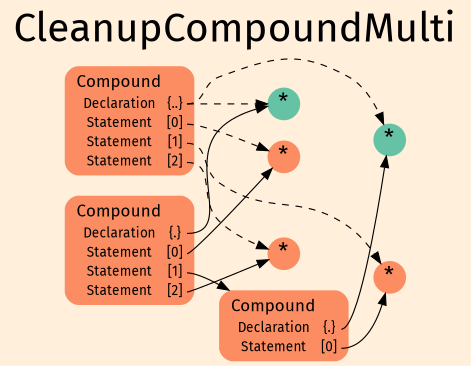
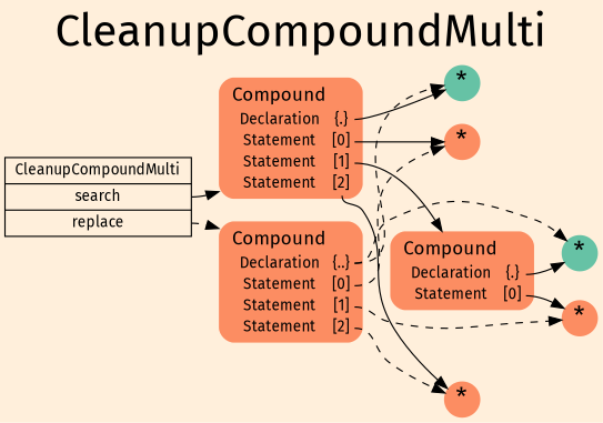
  digraph {
    bgcolor=antiquewhite1
    color=black
    fontcolor=black
    fontname="Fira Sans"
    fontsize=36
    label=CleanupCompoundMulti
    labelloc=t
    rankdir=LR
    ranksep=0.3
    node [fillcolor="/set28/2" fontname="Fira Sans" fontsize=20 shape=circle style=filled fixedsize=true penwidth=0.0]
    edge [color=black fontcolor=black fontname="Fira Sans" tailport=port0]
+   n1 [color=black fillcolor=antiquewhite1 fontcolor=black fontsize=12 label="<fixed> CleanupCompoundMulti | <port0> search | <port1> replace" shape=record fixedsize="" penwidth=""]
    n2 [fontsize=12 label=<<TABLE BORDER="0" CELLBORDER="0" CELLSPACING="0">      <TR><TD><FONT POINT-SIZE="15.0">Compound</FONT></TD><TD></TD></TR>      <TR><TD>Declaration</TD><TD PORT="port0">{.}</TD></TR>      <TR><TD>Statement</TD><TD PORT="port1">[0]</TD></TR>      <TR><TD>Statement</TD><TD PORT="port2">[1]</TD></TR>      <TR><TD>Statement</TD><TD PORT="port3">[2]</TD></TR>     </TABLE>> shape=plaintext style="rounded,filled" fixedsize="" penwidth=""]
    n3 [fontsize=12 label=<<TABLE BORDER="0" CELLBORDER="0" CELLSPACING="0">      <TR><TD><FONT POINT-SIZE="15.0">Compound</FONT></TD><TD></TD></TR>      <TR><TD>Declaration</TD><TD PORT="port0">{..}</TD></TR>      <TR><TD>Statement</TD><TD PORT="port1">[0]</TD></TR>      <TR><TD>Statement</TD><TD PORT="port2">[1]</TD></TR>      <TR><TD>Statement</TD><TD PORT="port3">[2]</TD></TR>     </TABLE>> shape=plaintext style="rounded,filled" fixedsize="" penwidth=""]
    n4 [fillcolor="/set28/1" height=0.4 label=<*> width=0.4]
    n5 [height=0.4 label=<*> width=0.4]
    n6 [fontsize=12 label=<<TABLE BORDER="0" CELLBORDER="0" CELLSPACING="0">      <TR><TD><FONT POINT-SIZE="15.0">Compound</FONT></TD><TD></TD></TR>      <TR><TD>Declaration</TD><TD PORT="port0">{.}</TD></TR>      <TR><TD>Statement</TD><TD PORT="port1">[0]</TD></TR>     </TABLE>> shape=plaintext style="rounded,filled" fixedsize="" penwidth=""]
    n7 [height=0.4 label=<*> width=0.4]
    n8 [fillcolor="/set28/1" height=0.4 label=<*> width=0.4]
    n9 [height=0.4 label=<*> width=0.4]
+   n1 -> n2
+   n1 -> n3 [style=dashed tailport=port1]
    n2 -> n4
    n2 -> n5 [tailport=port1]
    n2 -> n6 [tailport=port2]
    n2 -> n7 [tailport=port3]
    n3 -> n4 [style=dashed]
    n3 -> n5 [style=dashed tailport=port1]
    n3 -> n7 [style=dashed tailport=port3]
    n3 -> n8 [style=dashed]
    n3 -> n9 [style=dashed tailport=port2]
    n6 -> n8
    n6 -> n9 [tailport=port1]
  }
